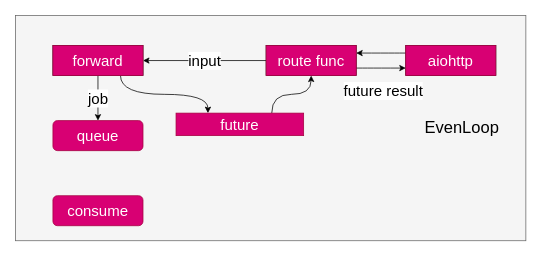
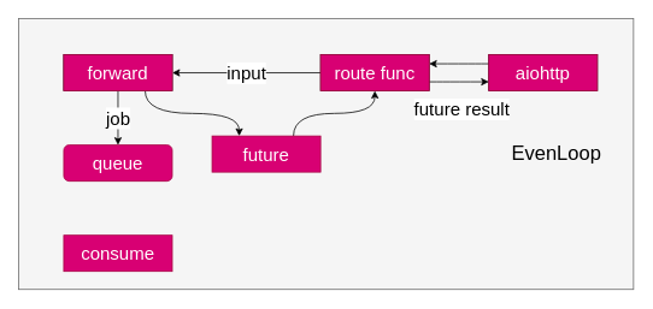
  <mxCell id="0" />
  <mxCell id="1" parent="0" />
  <mxCell id="2" value="" style="rounded=0;whiteSpace=wrap;html=1;fontSize=20;fillColor=#f5f5f5;strokeColor=#666666;fontColor=#333333;" vertex="1" parent="1"><mxGeometry x="20" y="20" width="680" height="300" as="geometry" /></mxCell>
  <mxCell id="3" value="aiohttp" style="rounded=0;whiteSpace=wrap;html=1;fontSize=20;" vertex="1" parent="1"><mxGeometry x="540" y="60" width="120" height="40" as="geometry" /></mxCell>
  <mxCell id="4" value="job" style="edgeStyle=orthogonalEdgeStyle;rounded=0;orthogonalLoop=1;jettySize=auto;html=1;exitX=0.5;exitY=1;exitDx=0;exitDy=0;entryX=0.5;entryY=0;entryDx=0;entryDy=0;fontSize=20;" edge="1" parent="1" source="6" target="7"><mxGeometry relative="1" as="geometry" /></mxCell>
  <mxCell id="5" style="edgeStyle=orthogonalEdgeStyle;curved=1;rounded=0;orthogonalLoop=1;jettySize=auto;html=1;exitX=0.75;exitY=1;exitDx=0;exitDy=0;entryX=0.25;entryY=0;entryDx=0;entryDy=0;fontSize=20;" edge="1" parent="1" source="6" target="11"><mxGeometry relative="1" as="geometry" /></mxCell>
  <mxCell id="6" value="forward" style="rounded=0;whiteSpace=wrap;html=1;fontSize=20;" vertex="1" parent="1"><mxGeometry x="70" y="60" width="120" height="40" as="geometry" /></mxCell>
  <mxCell id="7" value="queue" style="whiteSpace=wrap;html=1;fontSize=20;fillColor=#d80073;strokeColor=#A50040;fontColor=#ffffff;rounded=1;" vertex="1" parent="1"><mxGeometry x="70" y="160" width="120" height="40" as="geometry" /></mxCell>
  <mxCell id="8" value="&lt;div style=&quot;text-align: justify&quot;&gt;input&lt;/div&gt;" style="edgeStyle=orthogonalEdgeStyle;rounded=0;orthogonalLoop=1;jettySize=auto;html=1;exitX=0;exitY=0.5;exitDx=0;exitDy=0;entryX=1;entryY=0.5;entryDx=0;entryDy=0;fontSize=20;" edge="1" parent="1" source="9" target="6"><mxGeometry relative="1" as="geometry" /></mxCell>
  <mxCell id="9" value="route func" style="rounded=0;whiteSpace=wrap;html=1;fontSize=20;" vertex="1" parent="1"><mxGeometry x="354" y="60" width="120" height="40" as="geometry" /></mxCell>
  <mxCell id="10" style="edgeStyle=orthogonalEdgeStyle;curved=1;rounded=0;orthogonalLoop=1;jettySize=auto;html=1;exitX=0.75;exitY=0;exitDx=0;exitDy=0;entryX=0.5;entryY=1;entryDx=0;entryDy=0;fontSize=20;" edge="1" parent="1" source="11" target="9"><mxGeometry relative="1" as="geometry" /></mxCell>
- <mxCell id="11" value="future" style="rounded=0;whiteSpace=wrap;html=1;fontSize=20;fillColor=#d80073;strokeColor=#A50040;fontColor=#ffffff;" vertex="1" parent="1"><mxGeometry x="234" y="150" width="170" height="30" as="geometry" /></mxCell>
- <mxCell id="12" value="consume" style="whiteSpace=wrap;html=1;fontSize=20;fillColor=#d80073;strokeColor=#A50040;fontColor=#ffffff;rounded=1;" vertex="1" parent="1"><mxGeometry x="70" y="260" width="120" height="40" as="geometry" /></mxCell>
+ <mxCell id="11" value="future" style="rounded=0;whiteSpace=wrap;html=1;fontSize=20;fillColor=#d80073;strokeColor=#A50040;fontColor=#ffffff;" vertex="1" parent="1"><mxGeometry x="234" y="150" width="120" height="40" as="geometry" /></mxCell>
+ <mxCell id="12" value="consume" style="rounded=0;whiteSpace=wrap;html=1;fontSize=20;fillColor=#d80073;strokeColor=#A50040;fontColor=#ffffff;" vertex="1" parent="1"><mxGeometry x="70" y="260" width="120" height="40" as="geometry" /></mxCell>
  <mxCell id="13" value="EvenLoop" style="text;html=1;strokeColor=none;fillColor=none;align=center;verticalAlign=middle;whiteSpace=wrap;rounded=0;fontSize=22;" vertex="1" parent="1"><mxGeometry x="540" y="150" width="150" height="40" as="geometry" /></mxCell>
  <mxCell id="14" style="edgeStyle=orthogonalEdgeStyle;curved=1;rounded=0;orthogonalLoop=1;jettySize=auto;html=1;exitX=0;exitY=0.25;exitDx=0;exitDy=0;entryX=1;entryY=0.25;entryDx=0;entryDy=0;fontSize=20;" edge="1" parent="1" source="15" target="17"><mxGeometry relative="1" as="geometry" /></mxCell>
  <mxCell id="15" value="aiohttp" style="rounded=0;whiteSpace=wrap;html=1;fontSize=20;fillColor=#d80073;strokeColor=#A50040;fontColor=#ffffff;" vertex="1" parent="1"><mxGeometry x="540" y="60" width="120" height="40" as="geometry" /></mxCell>
  <mxCell id="16" value="future result" style="edgeStyle=orthogonalEdgeStyle;curved=1;rounded=0;orthogonalLoop=1;jettySize=auto;html=1;exitX=1;exitY=0.75;exitDx=0;exitDy=0;entryX=0;entryY=0.75;entryDx=0;entryDy=0;fontSize=20;" edge="1" parent="1" source="17" target="15"><mxGeometry x="0.091" y="-30" relative="1" as="geometry"><mxPoint as="offset" /></mxGeometry></mxCell>
  <mxCell id="17" value="route func" style="rounded=0;whiteSpace=wrap;html=1;fontSize=20;fillColor=#d80073;strokeColor=#A50040;fontColor=#ffffff;" vertex="1" parent="1"><mxGeometry x="354" y="60" width="120" height="40" as="geometry" /></mxCell>
  <mxCell id="18" value="forward" style="rounded=0;whiteSpace=wrap;html=1;fontSize=20;fillColor=#d80073;strokeColor=#A50040;fontColor=#ffffff;" vertex="1" parent="1"><mxGeometry x="70" y="60" width="120" height="40" as="geometry" /></mxCell>
